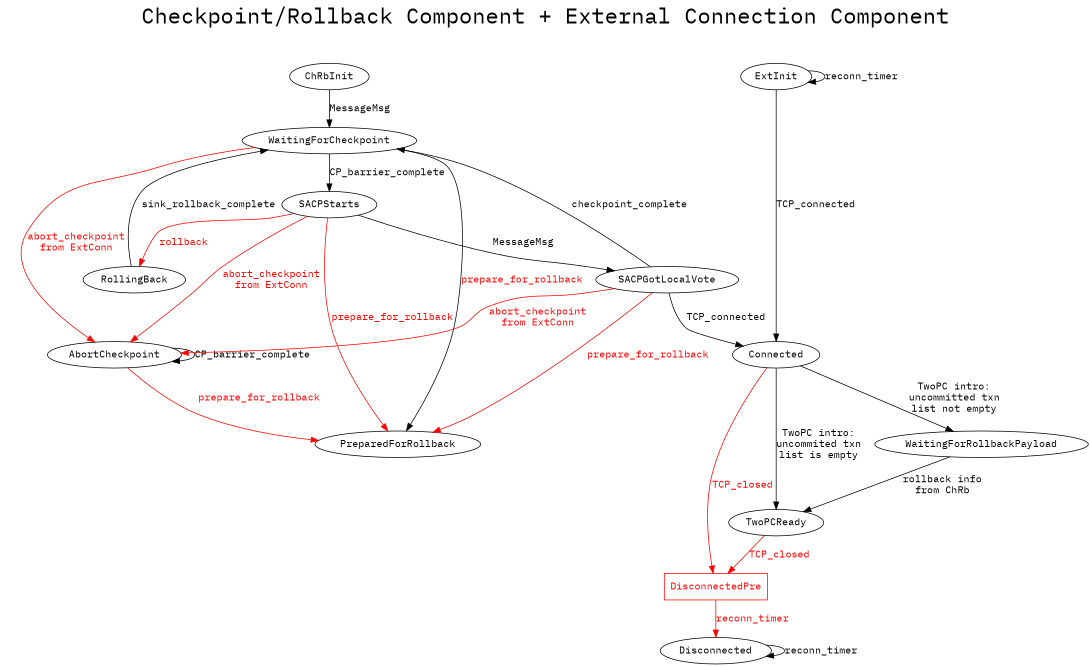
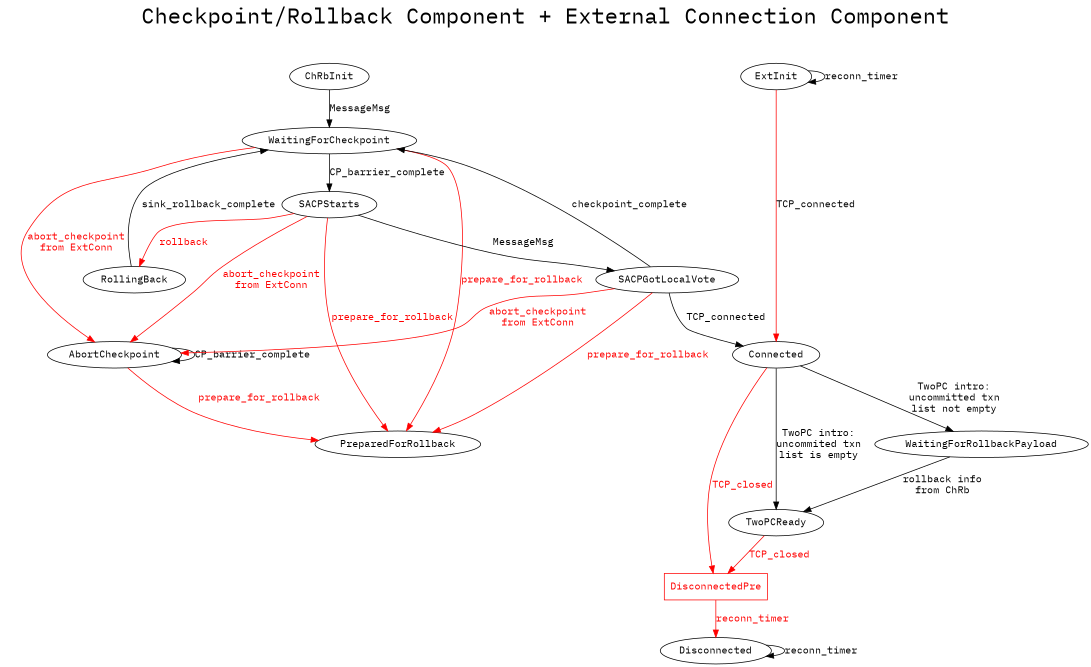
  digraph {
    fontname="IBM Plex Mono"
    fontsize=30
    label="Checkpoint/Rollback Component + External Connection Component"
    labelloc=t
    node [fontname="IBM Plex Mono"]
    edge [fontname="IBM Plex Mono"]
    ChRbInit
    ExtInit
    WaitingForCheckpoint
    AbortCheckpoint
    SACPStarts
    SACPGotLocalVote
    PreparedForRollback
    RollingBack
    Connected
    DisconnectedPre [color=red fontcolor=red shape=box]
    WaitingForRollbackPayload
    TwoPCReady
    Disconnected
    subgraph sub_1 {
      rank=same
      ChRbInit
      ExtInit
    }
    subgraph sub_2 {
      fontsize=20
      label="SUB Checkpoint/Rollback Component"
      subgraph sub_3 {
        fontsize=20
        label="SUB Checkpoint/Rollback Component"
        ChRbInit
      }
      subgraph sub_4 {
        fontsize=20
        label="SUB Checkpoint/Rollback Component"
        WaitingForCheckpoint
        AbortCheckpoint
      }
      subgraph sub_5 {
        fontsize=20
        label="SUB Checkpoint/Rollback Component"
        WaitingForCheckpoint
        SACPStarts
        SACPGotLocalVote
      }
      subgraph sub_6 {
        fontsize=20
        label="SUB Checkpoint/Rollback Component"
        PreparedForRollback
        RollingBack
      }
    }
    subgraph sub_7 {
      label="External Connection Component"
      ExtInit
      Connected
      DisconnectedPre
      WaitingForRollbackPayload
      TwoPCReady
      Disconnected
    }
    ChRbInit -> WaitingForCheckpoint [label=MessageMsg]
    ExtInit -> ExtInit [label=reconn_timer]
-   ExtInit -> Connected [label=TCP_connected]
+   ExtInit -> Connected [label=TCP_connected color=red]
    WaitingForCheckpoint -> AbortCheckpoint [color=red fontcolor=red label="abort_checkpoint\nfrom ExtConn"]
    WaitingForCheckpoint -> SACPStarts [label=CP_barrier_complete]
-   WaitingForCheckpoint -> PreparedForRollback [color=black fontcolor=red label=prepare_for_rollback]
+   WaitingForCheckpoint -> PreparedForRollback [color=red fontcolor=red label=prepare_for_rollback]
    AbortCheckpoint -> AbortCheckpoint [label=CP_barrier_complete]
    AbortCheckpoint -> PreparedForRollback [color=red fontcolor=red label=prepare_for_rollback]
    SACPStarts -> AbortCheckpoint [color=red fontcolor=red label="abort_checkpoint\nfrom ExtConn"]
    SACPStarts -> SACPGotLocalVote [label=MessageMsg]
    SACPStarts -> PreparedForRollback [color=red fontcolor=red label=prepare_for_rollback]
    SACPStarts -> RollingBack [color=red fontcolor=red label=rollback]
    SACPGotLocalVote -> WaitingForCheckpoint [label=checkpoint_complete]
    SACPGotLocalVote -> AbortCheckpoint [color=red fontcolor=red label="abort_checkpoint\nfrom ExtConn"]
    SACPGotLocalVote -> PreparedForRollback [color=red fontcolor=red label=prepare_for_rollback]
    SACPGotLocalVote -> Connected [label=TCP_connected]
    RollingBack -> WaitingForCheckpoint [label=sink_rollback_complete]
    Connected -> DisconnectedPre [color=red fontcolor=red label=TCP_closed]
    Connected -> WaitingForRollbackPayload [label="TwoPC intro:\nuncommitted txn\nlist not empty"]
    Connected -> TwoPCReady [label="TwoPC intro:\nuncommited txn\nlist is empty"]
    DisconnectedPre -> Disconnected [color=red fontcolor=red label=reconn_timer]
    WaitingForRollbackPayload -> TwoPCReady [label="rollback info\nfrom ChRb"]
    TwoPCReady -> DisconnectedPre [color=red fontcolor=red label=TCP_closed]
    Disconnected -> Disconnected [label=reconn_timer]
  }
